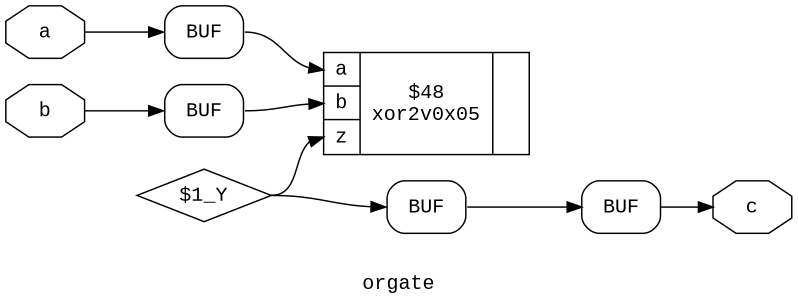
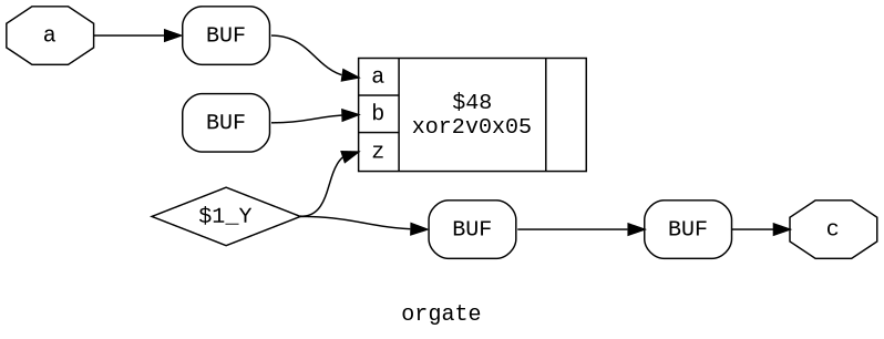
  digraph {
    label=orgate
    rankdir=LR
    remincross=true
    fontname="Liberation Mono"
    node [shape=box fontname="Liberation Mono"]
    edge [color=black headport="w:w" tailport=e fontname="Liberation Mono"]
    n1 [color=black fontcolor=black label=c shape=octagon]
-   n2 [color=black fontcolor=black label=b shape=octagon]
    n3 [label=BUF style=rounded]
    n4 [color=black fontcolor=black label=a shape=octagon]
    n5 [label=BUF style=rounded]
    n6 [label="{{<p8> a|<p7> b|<p9> z}|$48\nxor2v0x05|{}}" shape=record]
    n7 [label=BUF style=rounded]
    n8 [label=BUF style=rounded]
    n9 [label="$1_Y" shape=diamond]
-   n2 -> n3
    n3 -> n6 [headport="p7:w" tailport="e:e"]
    n4 -> n5
    n5 -> n6 [headport="p8:w" tailport="e:e"]
    n7 -> n1 [headport=w tailport="e:e"]
    n8 -> n7 [tailport="e:e"]
    n9 -> n6 [headport="p9:w"]
    n9 -> n8
  }
